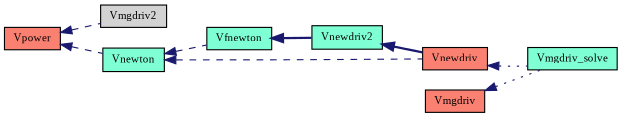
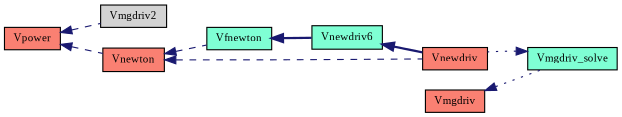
  digraph {
    fontname="Liberation Serif"
    rankdir=LR
    node [color=black fillcolor=salmon fontname="Liberation Serif" fontsize=10 shape=record style=filled]
    edge [color=midnightblue dir=back fontname="Liberation Serif" fontsize=10 labelfontname=FreeSans labelfontsize=10 style=dashed]
    n1 [fontcolor=black height=0.2 label=Vpower width=0.4]
    n2 [fillcolor=lightgrey height=0.2 label=Vmgdriv2 width=0.4]
-   n3 [fillcolor=aquamarine height=0.2 label=Vnewton width=0.4]
+   n3 [height=0.2 label=Vnewton width=0.4]
    n4 [fillcolor=aquamarine height=0.2 label=Vfnewton width=0.4]
    n5 [height=0.2 label=Vnewdriv width=0.4]
    n6 [height=0.2 label=Vmgdriv width=0.4]
    n7 [fillcolor=aquamarine height=0.2 label=Vmgdriv_solve width=0.4]
-   n8 [fillcolor=aquamarine height=0.2 label=Vnewdriv2 width=0.4]
+   n8 [fillcolor=aquamarine height=0.2 label=Vnewdriv6 width=0.4]
    n1 -> n2
    n1 -> n3
    n3 -> n4
    n3 -> n5
    n4 -> n8 [style=bold]
-   n5 -> n7 [style=dotted]
+   n7 -> n5 [style=dotted]
    n6 -> n7 [style=dotted]
    n8 -> n5 [style=bold]
  }
